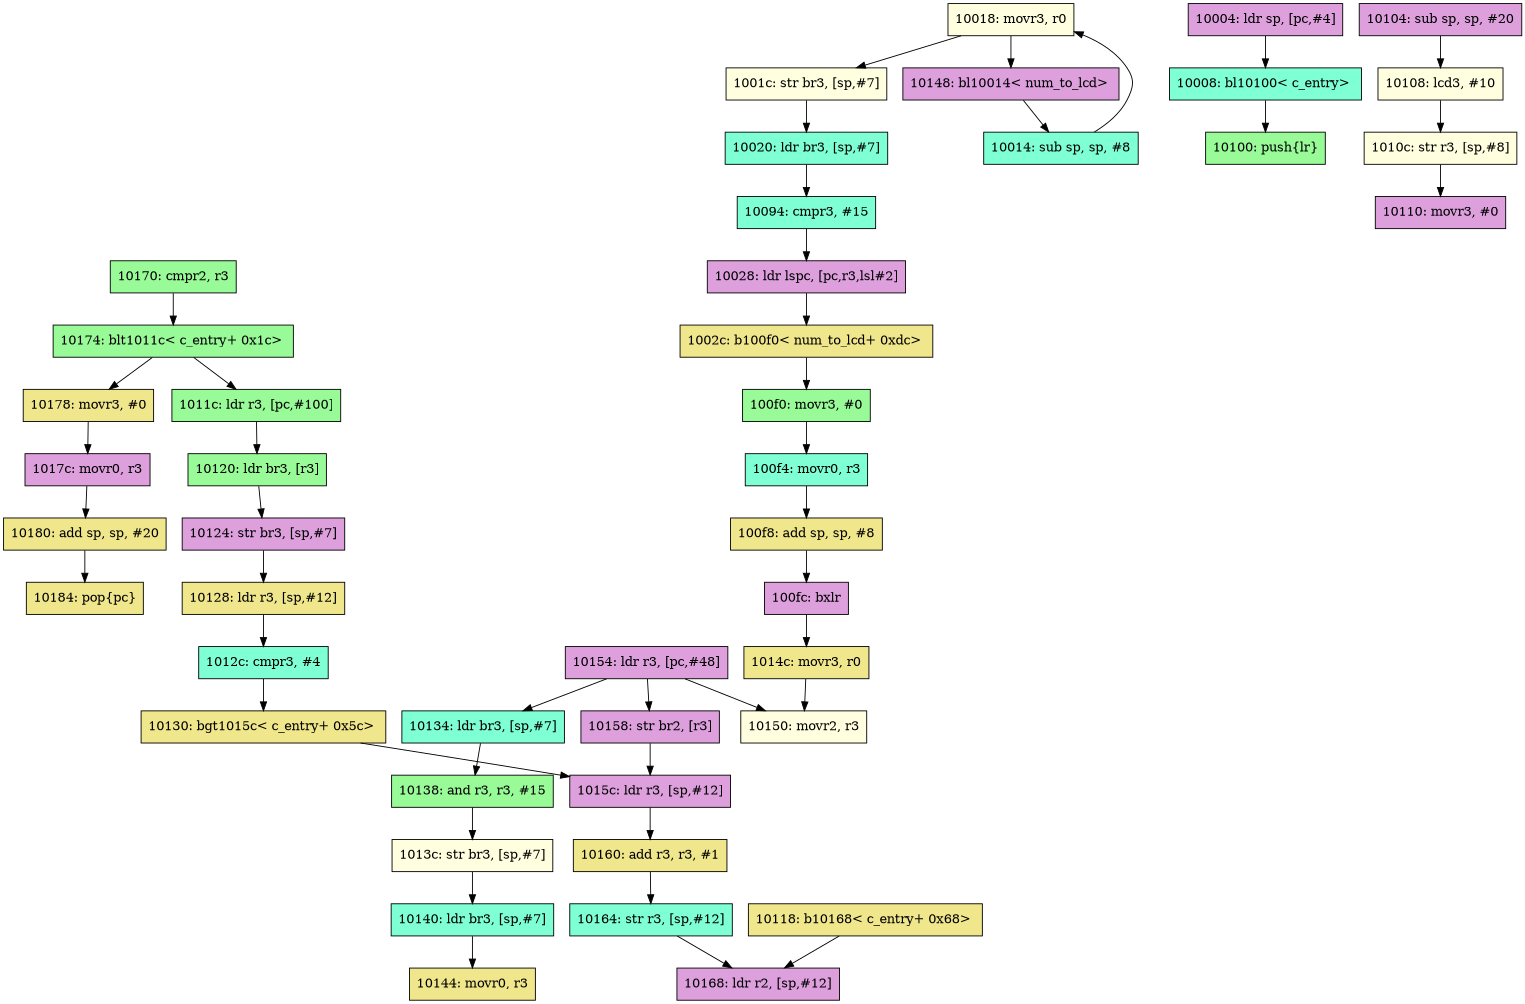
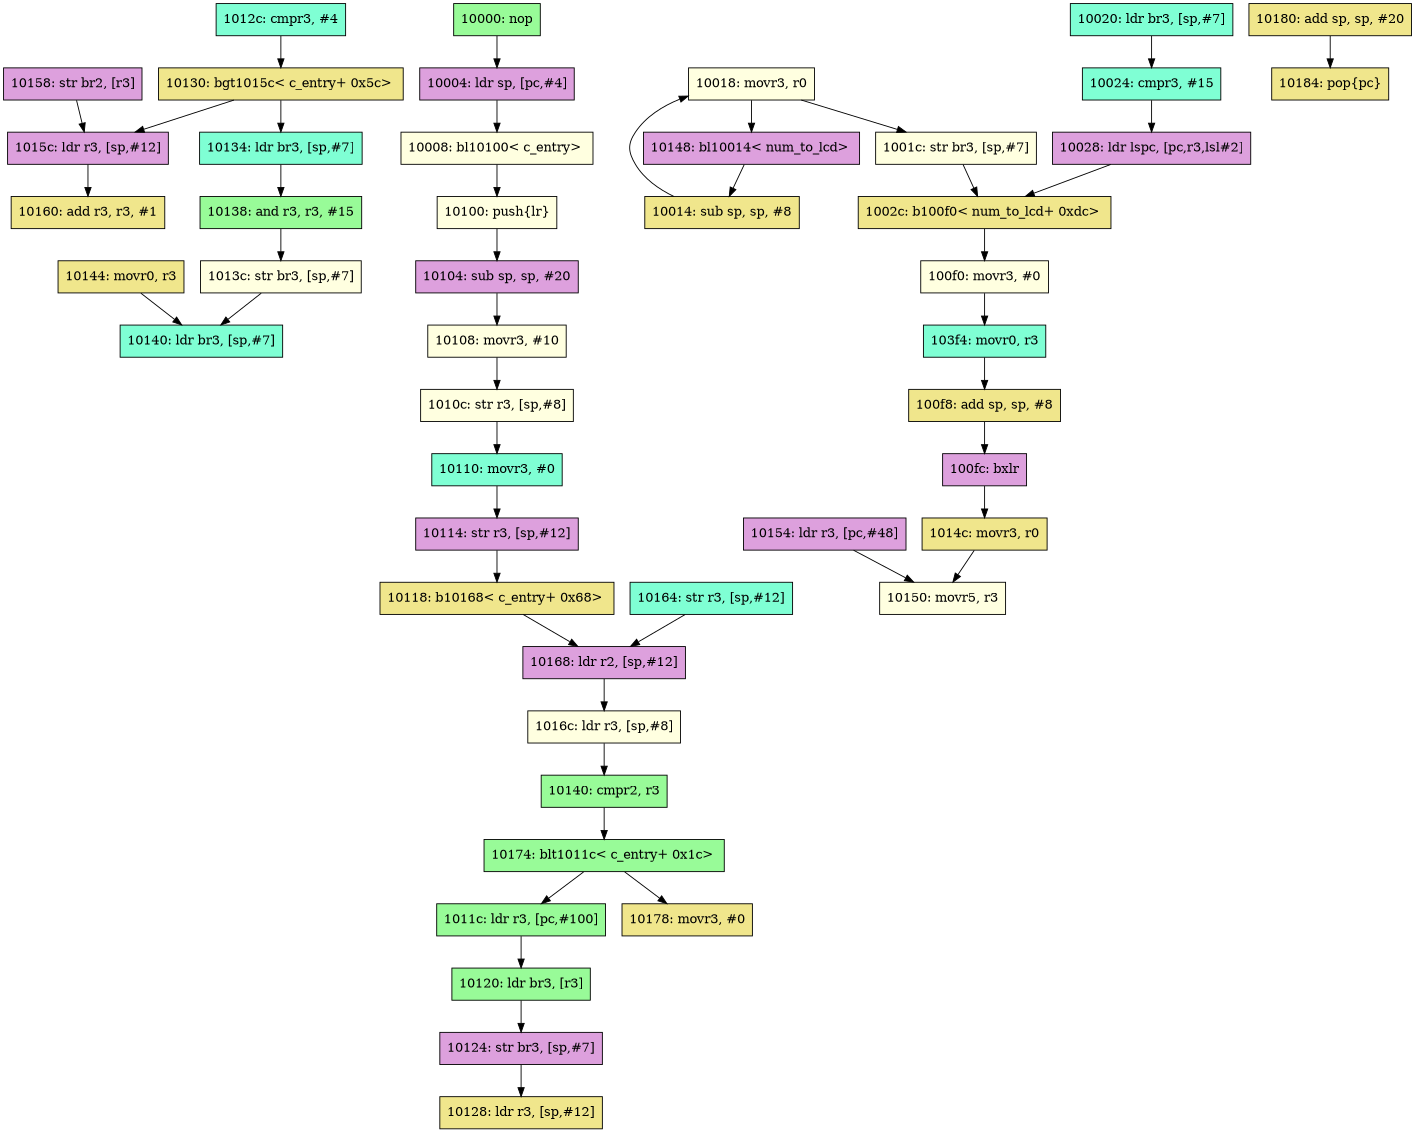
  digraph {
    node [color=black fillcolor=khaki shape=rectangle style=filled]
    n1 [fillcolor=aquamarine label="10140: ldr br3, [sp,#7]"]
    n2 [label="10144: movr0, r3"]
    n3 [fillcolor=palegreen label="10120: ldr br3, [r3]"]
    n4 [fillcolor=plum label="10124: str br3, [sp,#7]"]
    n5 [label="10128: ldr r3, [sp,#12]"]
-   n6 [fillcolor=palegreen label="10100: push{lr}"]
+   n6 [fillcolor=lightyellow label="10100: push{lr}"]
    n7 [fillcolor=plum label="10104: sub sp, sp, #20"]
-   n8 [fillcolor=lightyellow label="10108: lcd3, #10"]
-   n9 [fillcolor=aquamarine label="10008: bl10100< c_entry> "]
-   n10 [fillcolor=aquamarine label="10094: cmpr3, #15"]
+   n8 [fillcolor=lightyellow label="10108: movr3, #10"]
+   n9 [fillcolor=lightyellow label="10008: bl10100< c_entry> "]
+   n10 [fillcolor=aquamarine label="10024: cmpr3, #15"]
    n11 [fillcolor=plum label="10028: ldr lspc, [pc,r3,lsl#2]"]
    n12 [label="1002c: b100f0< num_to_lcd+ 0xdc> "]
    n13 [fillcolor=aquamarine label="1012c: cmpr3, #4"]
    n14 [label="10130: bgt1015c< c_entry+ 0x5c> "]
-   n15 [fillcolor=aquamarine label="10014: sub sp, sp, #8"]
+   n15 [label="10014: sub sp, sp, #8"]
    n16 [fillcolor=lightyellow label="10018: movr3, r0"]
    n17 [fillcolor=lightyellow label="1001c: str br3, [sp,#7]"]
    n18 [fillcolor=plum label="10148: bl10014< num_to_lcd> "]
    n19 [fillcolor=aquamarine label="10134: ldr br3, [sp,#7]"]
    n20 [fillcolor=plum label="1015c: ldr r3, [sp,#12]"]
    n21 [fillcolor=aquamarine label="10020: ldr br3, [sp,#7]"]
    n22 [fillcolor=palegreen label="10138: and r3, r3, #15"]
    n23 [fillcolor=lightyellow label="1013c: str br3, [sp,#7]"]
-   n24 [fillcolor=plum label="10110: movr3, #0"]
+   n24 [fillcolor=aquamarine label="10110: movr3, #0"]
+   n25 [fillcolor=plum label="10114: str r3, [sp,#12]"]
    n26 [label="10118: b10168< c_entry+ 0x68> "]
    n27 [fillcolor=plum label="10154: ldr r3, [pc,#48]"]
    n28 [fillcolor=plum label="10158: str br2, [r3]"]
-   n29 [fillcolor=lightyellow label="10150: movr2, r3"]
+   n29 [fillcolor=lightyellow label="10150: movr5, r3"]
    n30 [fillcolor=plum label="10168: ldr r2, [sp,#12]"]
    n31 [fillcolor=palegreen label="10174: blt1011c< c_entry+ 0x1c> "]
    n32 [fillcolor=palegreen label="1011c: ldr r3, [pc,#100]"]
    n33 [label="10178: movr3, #0"]
-   n34 [fillcolor=plum label="1017c: movr0, r3"]
-   n35 [fillcolor=aquamarine label="100f4: movr0, r3"]
+   n35 [fillcolor=aquamarine label="103f4: movr0, r3"]
    n36 [label="100f8: add sp, sp, #8"]
    n37 [fillcolor=plum label="100fc: bxlr"]
    n38 [label="1014c: movr3, r0"]
-   n39 [fillcolor=palegreen label="100f0: movr3, #0"]
+   n39 [fillcolor=lightyellow label="100f0: movr3, #0"]
    n40 [label="10180: add sp, sp, #20"]
    n41 [label="10184: pop{pc}"]
    n42 [label="10160: add r3, r3, #1"]
    n43 [fillcolor=plum label="10004: ldr sp, [pc,#4]"]
-   n45 [fillcolor=palegreen label="10170: cmpr2, r3"]
+   n44 [fillcolor=palegreen label="10000: nop"]
+   n45 [fillcolor=palegreen label="10140: cmpr2, r3"]
+   n46 [fillcolor=lightyellow label="1016c: ldr r3, [sp,#8]"]
    n47 [fillcolor=aquamarine label="10164: str r3, [sp,#12]"]
    n48 [fillcolor=lightyellow label="1010c: str r3, [sp,#8]"]
-   n1 -> n2
+   n2 -> n1
    n3 -> n4
    n4 -> n5
-   n5 -> n13
+   n6 -> n7
    n7 -> n8
    n8 -> n48
    n9 -> n6
    n10 -> n11
    n11 -> n12
    n12 -> n39
    n13 -> n14
-   n27 -> n19
+   n14 -> n19
    n14 -> n20
    n15 -> n16
    n16 -> n17
    n16 -> n18
-   n17 -> n21
+   n17 -> n12
    n18 -> n15
    n19 -> n22
    n20 -> n42
    n21 -> n10
    n22 -> n23
    n23 -> n1
+   n24 -> n25
+   n25 -> n26
    n26 -> n30
-   n27 -> n28
    n27 -> n29
    n28 -> n20
+   n30 -> n46
    n31 -> n32
    n31 -> n33
    n32 -> n3
-   n33 -> n34
-   n34 -> n40
    n35 -> n36
    n36 -> n37
    n37 -> n38
    n38 -> n29
    n39 -> n35
    n40 -> n41
-   n42 -> n47
    n43 -> n9
+   n44 -> n43
    n45 -> n31
+   n46 -> n45
    n47 -> n30
    n48 -> n24
  }
